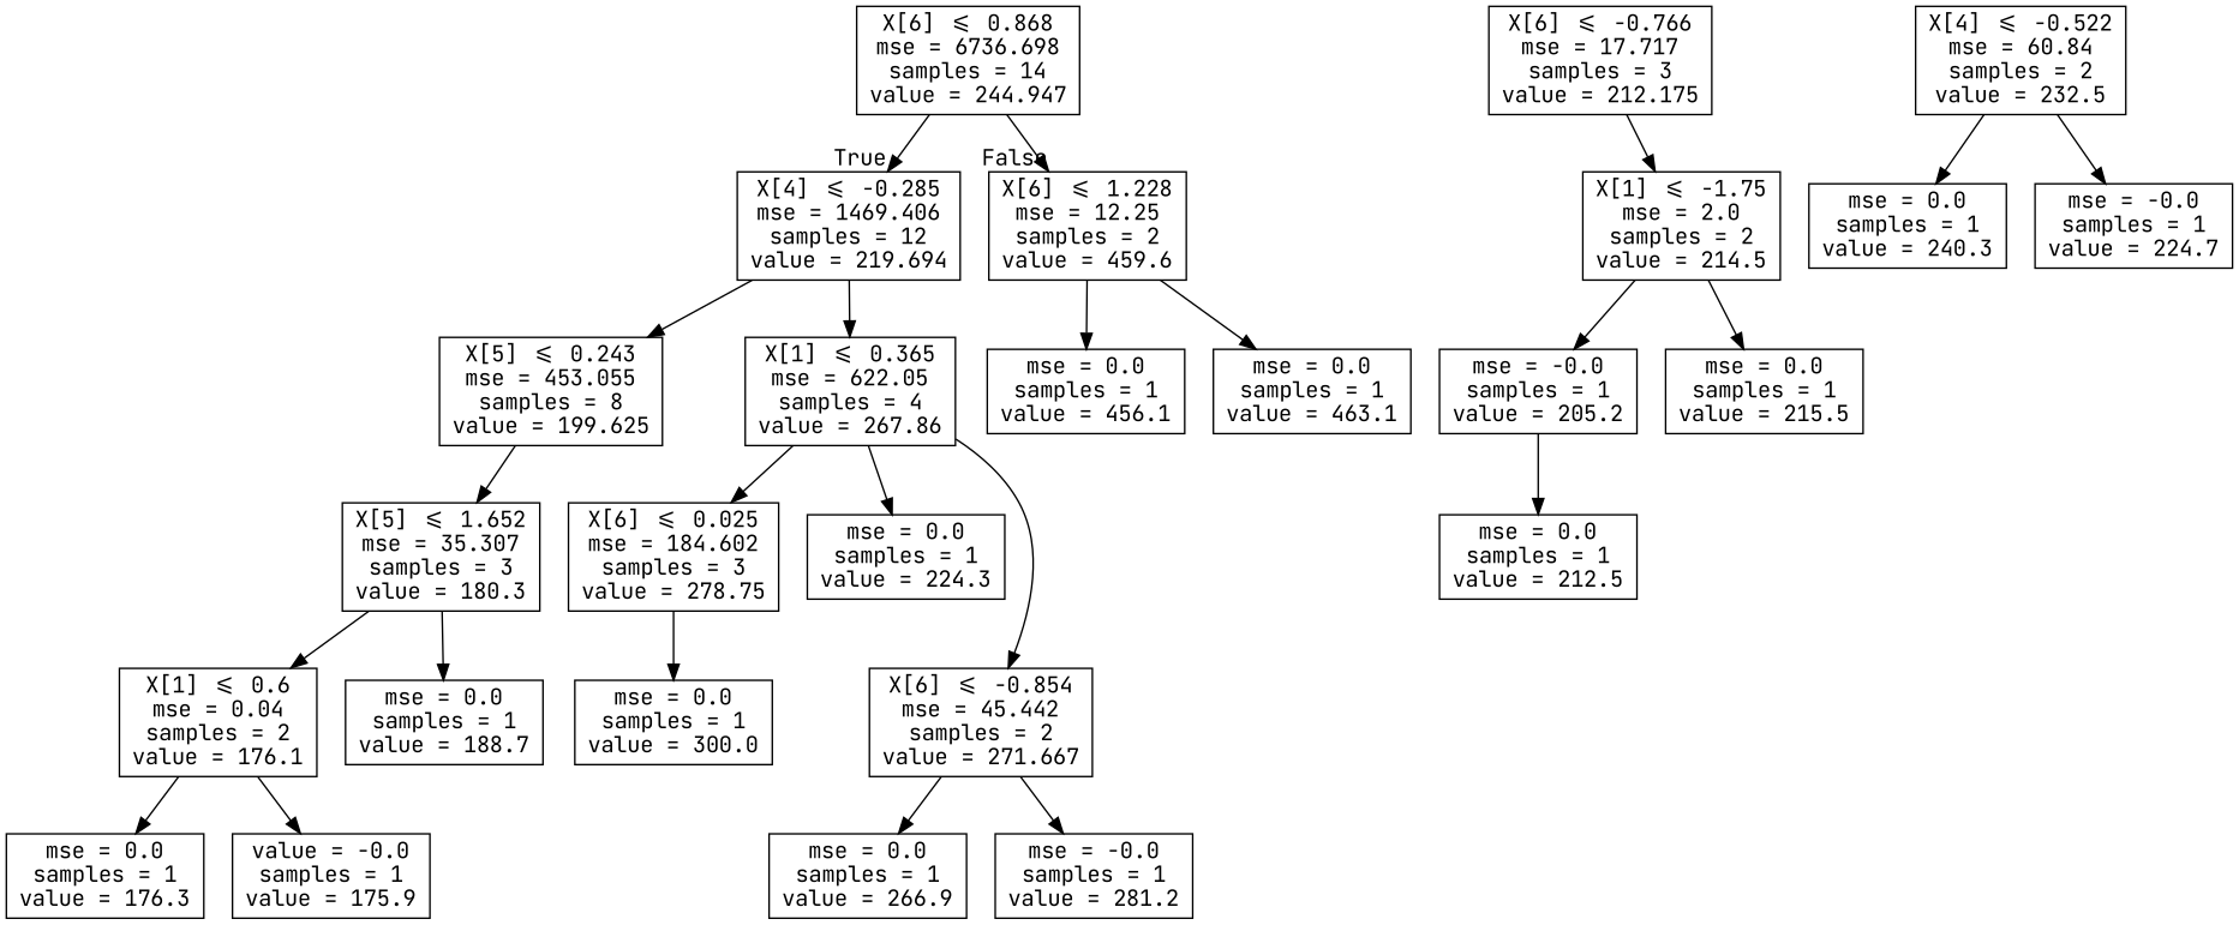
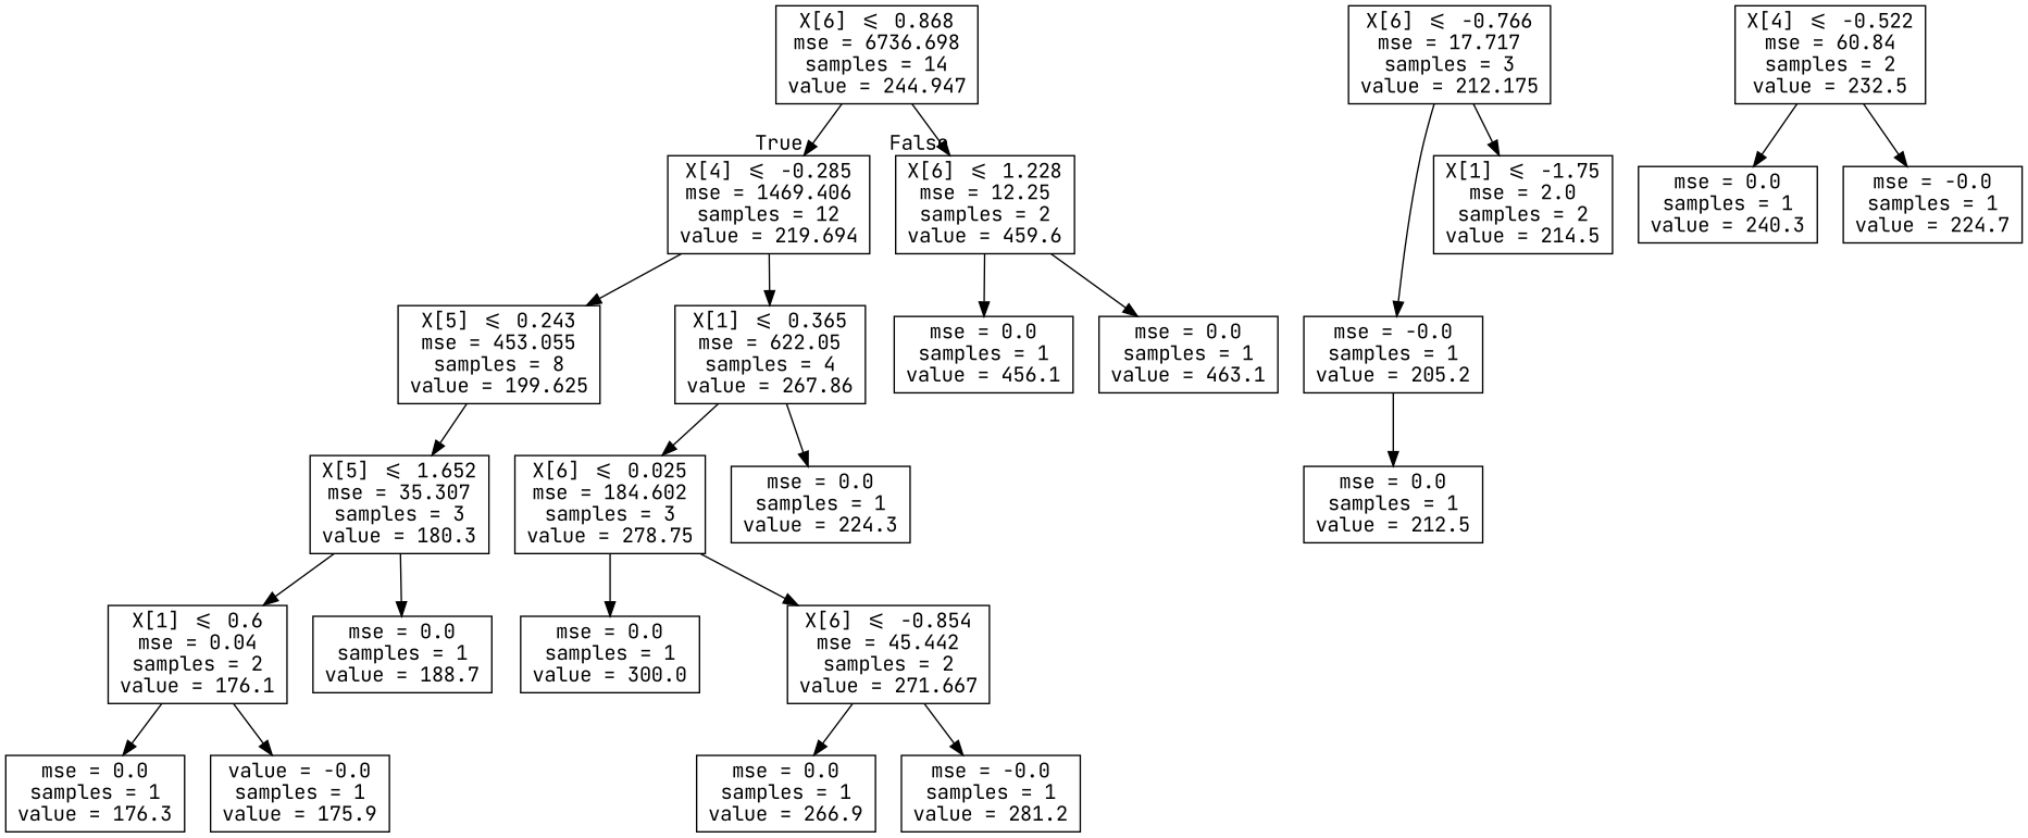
  digraph {
    fontname="JetBrains Mono"
    node [fontname="JetBrains Mono" shape=box]
    edge [fontname="JetBrains Mono"]
    n1 [label="X[6] <= 0.868\nmse = 6736.698\nsamples = 14\nvalue = 244.947"]
    n2 [label="X[4] <= -0.285\nmse = 1469.406\nsamples = 12\nvalue = 219.694"]
    n3 [label="X[6] <= 1.228\nmse = 12.25\nsamples = 2\nvalue = 459.6"]
    n4 [label="X[5] <= 0.243\nmse = 453.055\nsamples = 8\nvalue = 199.625"]
    n5 [label="X[1] <= 0.365\nmse = 622.05\nsamples = 4\nvalue = 267.86"]
    n6 [label="mse = 0.0\nsamples = 1\nvalue = 456.1"]
    n7 [label="mse = 0.0\nsamples = 1\nvalue = 463.1"]
    n8 [label="X[5] <= 1.652\nmse = 35.307\nsamples = 3\nvalue = 180.3"]
    n9 [label="X[6] <= 0.025\nmse = 184.602\nsamples = 3\nvalue = 278.75"]
    n10 [label="mse = 0.0\nsamples = 1\nvalue = 224.3"]
    n11 [label="X[1] <= 0.6\nmse = 0.04\nsamples = 2\nvalue = 176.1"]
    n12 [label="mse = 0.0\nsamples = 1\nvalue = 188.7"]
    n13 [label="X[6] <= -0.766\nmse = 17.717\nsamples = 3\nvalue = 212.175"]
    n14 [label="X[1] <= -1.75\nmse = 2.0\nsamples = 2\nvalue = 214.5"]
    n15 [label="mse = -0.0\nsamples = 1\nvalue = 205.2"]
    n16 [label="X[4] <= -0.522\nmse = 60.84\nsamples = 2\nvalue = 232.5"]
    n17 [label="mse = 0.0\nsamples = 1\nvalue = 240.3"]
    n18 [label="mse = -0.0\nsamples = 1\nvalue = 224.7"]
-   n19 [label="mse = 0.0\nsamples = 1\nvalue = 215.5"]
    n20 [label="mse = 0.0\nsamples = 1\nvalue = 212.5"]
    n21 [label="mse = 0.0\nsamples = 1\nvalue = 176.3"]
    n22 [label="value = -0.0\nsamples = 1\nvalue = 175.9"]
    n23 [label="X[6] <= -0.854\nmse = 45.442\nsamples = 2\nvalue = 271.667"]
    n24 [label="mse = 0.0\nsamples = 1\nvalue = 300.0"]
    n25 [label="mse = 0.0\nsamples = 1\nvalue = 266.9"]
    n26 [label="mse = -0.0\nsamples = 1\nvalue = 281.2"]
    n1 -> n2 [headlabel=True labelangle=45 labeldistance=2.5]
    n1 -> n3 [headlabel=False labelangle=-45 labeldistance=2.5]
    n2 -> n4
    n2 -> n5
    n3 -> n6
    n3 -> n7
    n4 -> n8
    n5 -> n9
    n5 -> n10
    n8 -> n11
    n8 -> n12
-   n5 -> n23
+   n9 -> n23
    n9 -> n24
    n11 -> n21
    n11 -> n22
    n13 -> n14
-   n14 -> n15
-   n14 -> n19
+   n13 -> n15
    n15 -> n20
    n16 -> n17
    n16 -> n18
    n23 -> n25
    n23 -> n26
  }
